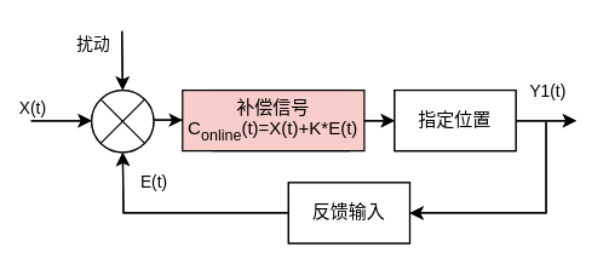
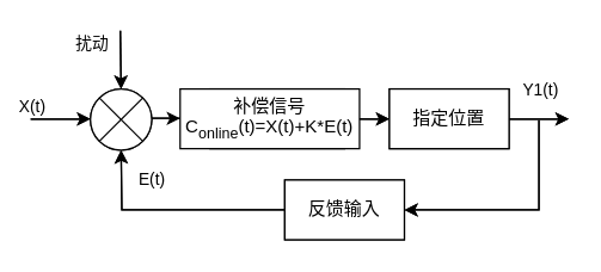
  <mxCell id="0" />
  <mxCell id="1" parent="0" />
  <mxCell id="2" value="" style="ellipse;whiteSpace=wrap;html=1;aspect=fixed;" vertex="1" parent="1"><mxGeometry x="60" y="59" width="41" height="41" as="geometry" /></mxCell>
  <mxCell id="3" value="" style="endArrow=classic;html=1;rounded=0;" edge="1" parent="1"><mxGeometry width="50" height="50" relative="1" as="geometry"><mxPoint x="20" y="79.16" as="sourcePoint" /><mxPoint x="60" y="79.16" as="targetPoint" /></mxGeometry></mxCell>
  <mxCell id="4" value="X(t)" style="edgeLabel;html=1;align=center;verticalAlign=middle;resizable=0;points=[];" vertex="1" connectable="0" parent="3"><mxGeometry x="-0.361" y="-2" relative="1" as="geometry"><mxPoint x="-13" y="-11" as="offset" /></mxGeometry></mxCell>
  <mxCell id="5" value="补偿信号C&lt;sub&gt;online&lt;/sub&gt;(t)=K*E(t)" style="rounded=0;whiteSpace=wrap;html=1;" vertex="1" parent="1"><mxGeometry x="140" y="59" width="90" height="40" as="geometry" /></mxCell>
  <mxCell id="6" value="指定位置" style="rounded=0;whiteSpace=wrap;html=1;" vertex="1" parent="1"><mxGeometry x="260" y="59" width="80" height="40" as="geometry" /></mxCell>
  <mxCell id="7" value="" style="endArrow=classic;html=1;rounded=0;" edge="1" parent="1"><mxGeometry width="50" height="50" relative="1" as="geometry"><mxPoint x="101" y="78.66" as="sourcePoint" /><mxPoint x="141" y="78.66" as="targetPoint" /></mxGeometry></mxCell>
  <mxCell id="8" value="" style="endArrow=classic;html=1;rounded=0;" edge="1" parent="1" source="5"><mxGeometry width="50" height="50" relative="1" as="geometry"><mxPoint x="220" y="79.16" as="sourcePoint" /><mxPoint x="260" y="79.16" as="targetPoint" /></mxGeometry></mxCell>
  <mxCell id="9" value="" style="endArrow=classic;html=1;rounded=0;" edge="1" parent="1"><mxGeometry width="50" height="50" relative="1" as="geometry"><mxPoint x="340" y="79.16" as="sourcePoint" /><mxPoint x="380" y="79.16" as="targetPoint" /></mxGeometry></mxCell>
  <mxCell id="10" value="Y1(t)" style="edgeLabel;html=1;align=center;verticalAlign=middle;resizable=0;points=[];" vertex="1" connectable="0" parent="9"><mxGeometry x="0.432" relative="1" as="geometry"><mxPoint x="-9" y="-20" as="offset" /></mxGeometry></mxCell>
  <mxCell id="11" value="反馈输入" style="rounded=0;whiteSpace=wrap;html=1;" vertex="1" parent="1"><mxGeometry x="190" y="120" width="80" height="40" as="geometry" /></mxCell>
  <mxCell id="12" value="" style="endArrow=classic;html=1;rounded=0;entryX=1;entryY=0.5;entryDx=0;entryDy=0;" edge="1" parent="1" target="11"><mxGeometry width="50" height="50" relative="1" as="geometry"><mxPoint x="360" y="80" as="sourcePoint" /><mxPoint x="340" y="170" as="targetPoint" /><Array as="points"><mxPoint x="360" y="140" /></Array></mxGeometry></mxCell>
  <mxCell id="13" value="" style="endArrow=classic;html=1;rounded=0;entryX=0.5;entryY=1;entryDx=0;entryDy=0;exitX=0;exitY=0.5;exitDx=0;exitDy=0;" edge="1" parent="1" source="11" target="2"><mxGeometry width="50" height="50" relative="1" as="geometry"><mxPoint x="140" y="134" as="sourcePoint" /><mxPoint x="50" y="194" as="targetPoint" /><Array as="points"><mxPoint x="81" y="140" /></Array></mxGeometry></mxCell>
  <mxCell id="14" value="E(t)" style="edgeLabel;html=1;align=center;verticalAlign=middle;resizable=0;points=[];" vertex="1" connectable="0" parent="13"><mxGeometry x="0.755" y="-1" relative="1" as="geometry"><mxPoint x="19" y="2" as="offset" /></mxGeometry></mxCell>
  <mxCell id="15" value="" style="endArrow=classic;html=1;rounded=0;entryX=0.5;entryY=0;entryDx=0;entryDy=0;" edge="1" parent="1" target="2"><mxGeometry width="50" height="50" relative="1" as="geometry"><mxPoint x="80" y="20" as="sourcePoint" /><mxPoint x="120" y="20" as="targetPoint" /></mxGeometry></mxCell>
  <mxCell id="16" value="扰动" style="edgeLabel;html=1;align=center;verticalAlign=middle;resizable=0;points=[];" vertex="1" connectable="0" parent="15"><mxGeometry x="-0.421" relative="1" as="geometry"><mxPoint x="-20" y="-2" as="offset" /></mxGeometry></mxCell>
  <mxCell id="17" value="" style="endArrow=none;html=1;rounded=0;entryX=1;entryY=1;entryDx=0;entryDy=0;endFill=0;exitX=0;exitY=0;exitDx=0;exitDy=0;" edge="1" parent="1" source="2" target="2"><mxGeometry width="50" height="50" relative="1" as="geometry"><mxPoint x="190" y="-44.5" as="sourcePoint" /><mxPoint x="191" y="-5.5" as="targetPoint" /></mxGeometry></mxCell>
  <mxCell id="18" value="" style="endArrow=none;html=1;rounded=0;entryX=1;entryY=0;entryDx=0;entryDy=0;endFill=0;exitX=0;exitY=1;exitDx=0;exitDy=0;" edge="1" parent="1" source="2" target="2"><mxGeometry width="50" height="50" relative="1" as="geometry"><mxPoint x="76" y="75" as="sourcePoint" /><mxPoint x="105" y="104" as="targetPoint" /></mxGeometry></mxCell>
  <mxCell id="19" value="" style="ellipse;whiteSpace=wrap;html=1;aspect=fixed;" vertex="1" parent="1"><mxGeometry x="60" y="59" width="41" height="41" as="geometry" /></mxCell>
  <mxCell id="20" value="" style="endArrow=classic;html=1;rounded=0;" edge="1" parent="1"><mxGeometry width="50" height="50" relative="1" as="geometry"><mxPoint x="20" y="79.16" as="sourcePoint" /><mxPoint x="60" y="79.16" as="targetPoint" /></mxGeometry></mxCell>
  <mxCell id="21" value="X(t)" style="edgeLabel;html=1;align=center;verticalAlign=middle;resizable=0;points=[];" vertex="1" connectable="0" parent="20"><mxGeometry x="-0.361" y="-2" relative="1" as="geometry"><mxPoint x="-13" y="-11" as="offset" /></mxGeometry></mxCell>
- <mxCell id="22" value="补偿信号C&lt;sub&gt;online&lt;/sub&gt;(t)=X(t)+K*E(t)" style="rounded=0;whiteSpace=wrap;html=1;fillColor=#f8cecc;" vertex="1" parent="1"><mxGeometry x="120" y="59" width="120" height="40" as="geometry" /></mxCell>
+ <mxCell id="22" value="补偿信号C&lt;sub&gt;online&lt;/sub&gt;(t)=X(t)+K*E(t)" style="rounded=0;whiteSpace=wrap;html=1;" vertex="1" parent="1"><mxGeometry x="120" y="59" width="120" height="40" as="geometry" /></mxCell>
  <mxCell id="23" value="指定位置" style="rounded=0;whiteSpace=wrap;html=1;" vertex="1" parent="1"><mxGeometry x="260" y="59" width="80" height="40" as="geometry" /></mxCell>
  <mxCell id="24" value="" style="endArrow=classic;html=1;rounded=0;" edge="1" parent="1" target="22"><mxGeometry width="50" height="50" relative="1" as="geometry"><mxPoint x="101" y="78.66" as="sourcePoint" /><mxPoint x="141" y="78.66" as="targetPoint" /></mxGeometry></mxCell>
  <mxCell id="25" value="" style="endArrow=classic;html=1;rounded=0;" edge="1" parent="1" source="22"><mxGeometry width="50" height="50" relative="1" as="geometry"><mxPoint x="220" y="79.16" as="sourcePoint" /><mxPoint x="260" y="79.16" as="targetPoint" /></mxGeometry></mxCell>
  <mxCell id="26" value="" style="endArrow=classic;html=1;rounded=0;" edge="1" parent="1"><mxGeometry width="50" height="50" relative="1" as="geometry"><mxPoint x="340" y="79.16" as="sourcePoint" /><mxPoint x="380" y="79.16" as="targetPoint" /></mxGeometry></mxCell>
  <mxCell id="27" value="Y1(t)" style="edgeLabel;html=1;align=center;verticalAlign=middle;resizable=0;points=[];" vertex="1" connectable="0" parent="26"><mxGeometry x="0.432" relative="1" as="geometry"><mxPoint x="-9" y="-20" as="offset" /></mxGeometry></mxCell>
  <mxCell id="28" value="反馈输入" style="rounded=0;whiteSpace=wrap;html=1;" vertex="1" parent="1"><mxGeometry x="190" y="120" width="80" height="40" as="geometry" /></mxCell>
  <mxCell id="29" value="" style="endArrow=classic;html=1;rounded=0;entryX=1;entryY=0.5;entryDx=0;entryDy=0;" edge="1" parent="1" target="28"><mxGeometry width="50" height="50" relative="1" as="geometry"><mxPoint x="360" y="80" as="sourcePoint" /><mxPoint x="340" y="170" as="targetPoint" /><Array as="points"><mxPoint x="360" y="140" /></Array></mxGeometry></mxCell>
  <mxCell id="30" value="" style="endArrow=classic;html=1;rounded=0;entryX=0.5;entryY=1;entryDx=0;entryDy=0;exitX=0;exitY=0.5;exitDx=0;exitDy=0;" edge="1" parent="1" source="28" target="19"><mxGeometry width="50" height="50" relative="1" as="geometry"><mxPoint x="140" y="134" as="sourcePoint" /><mxPoint x="50" y="194" as="targetPoint" /><Array as="points"><mxPoint x="81" y="140" /></Array></mxGeometry></mxCell>
  <mxCell id="31" value="E(t)" style="edgeLabel;html=1;align=center;verticalAlign=middle;resizable=0;points=[];" vertex="1" connectable="0" parent="30"><mxGeometry x="0.755" y="-1" relative="1" as="geometry"><mxPoint x="19" y="2" as="offset" /></mxGeometry></mxCell>
  <mxCell id="32" value="" style="endArrow=classic;html=1;rounded=0;entryX=0.5;entryY=0;entryDx=0;entryDy=0;" edge="1" parent="1" target="19"><mxGeometry width="50" height="50" relative="1" as="geometry"><mxPoint x="80" y="20" as="sourcePoint" /><mxPoint x="120" y="20" as="targetPoint" /></mxGeometry></mxCell>
  <mxCell id="33" value="扰动" style="edgeLabel;html=1;align=center;verticalAlign=middle;resizable=0;points=[];" vertex="1" connectable="0" parent="32"><mxGeometry x="-0.421" relative="1" as="geometry"><mxPoint x="-20" y="-2" as="offset" /></mxGeometry></mxCell>
  <mxCell id="34" value="" style="endArrow=none;html=1;rounded=0;entryX=1;entryY=1;entryDx=0;entryDy=0;endFill=0;exitX=0;exitY=0;exitDx=0;exitDy=0;" edge="1" parent="1" source="19" target="19"><mxGeometry width="50" height="50" relative="1" as="geometry"><mxPoint x="190" y="-44.5" as="sourcePoint" /><mxPoint x="191" y="-5.5" as="targetPoint" /></mxGeometry></mxCell>
  <mxCell id="35" value="" style="endArrow=none;html=1;rounded=0;entryX=1;entryY=0;entryDx=0;entryDy=0;endFill=0;exitX=0;exitY=1;exitDx=0;exitDy=0;" edge="1" parent="1" source="19" target="19"><mxGeometry width="50" height="50" relative="1" as="geometry"><mxPoint x="76" y="75" as="sourcePoint" /><mxPoint x="105" y="104" as="targetPoint" /></mxGeometry></mxCell>
